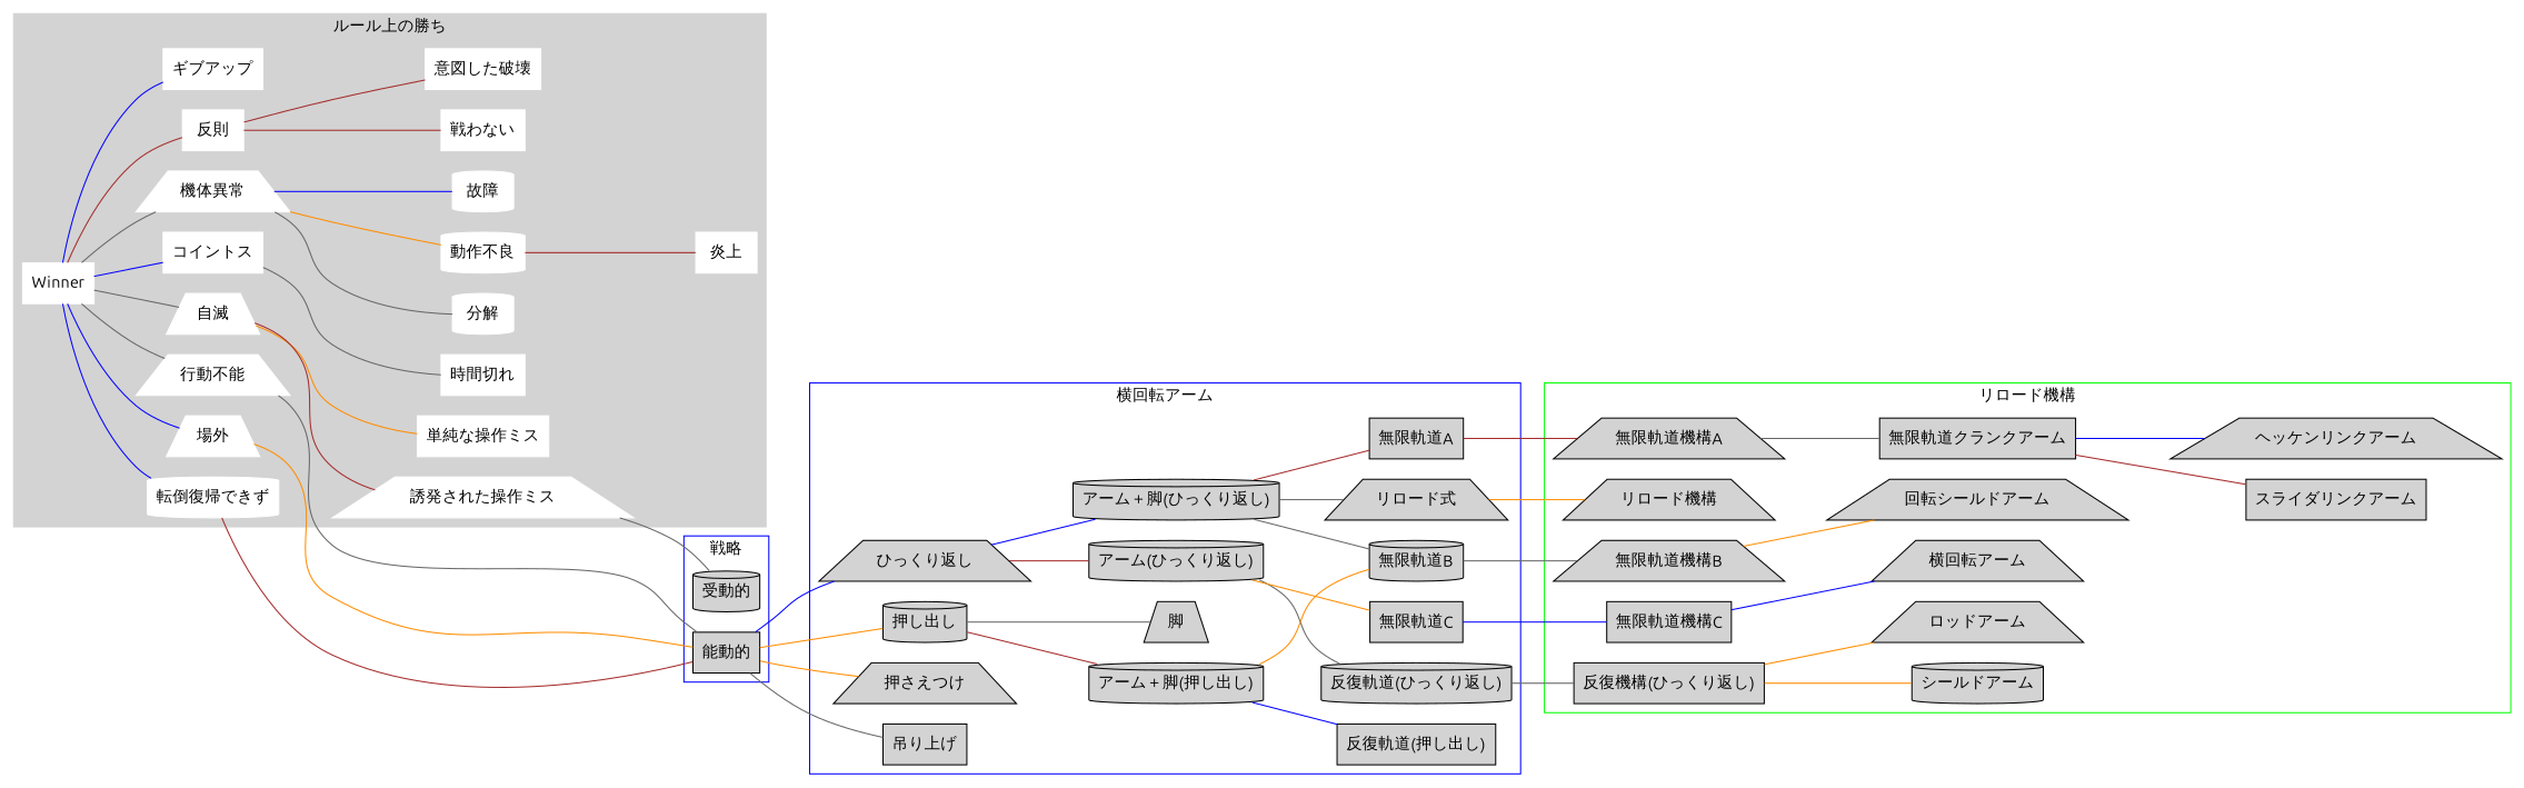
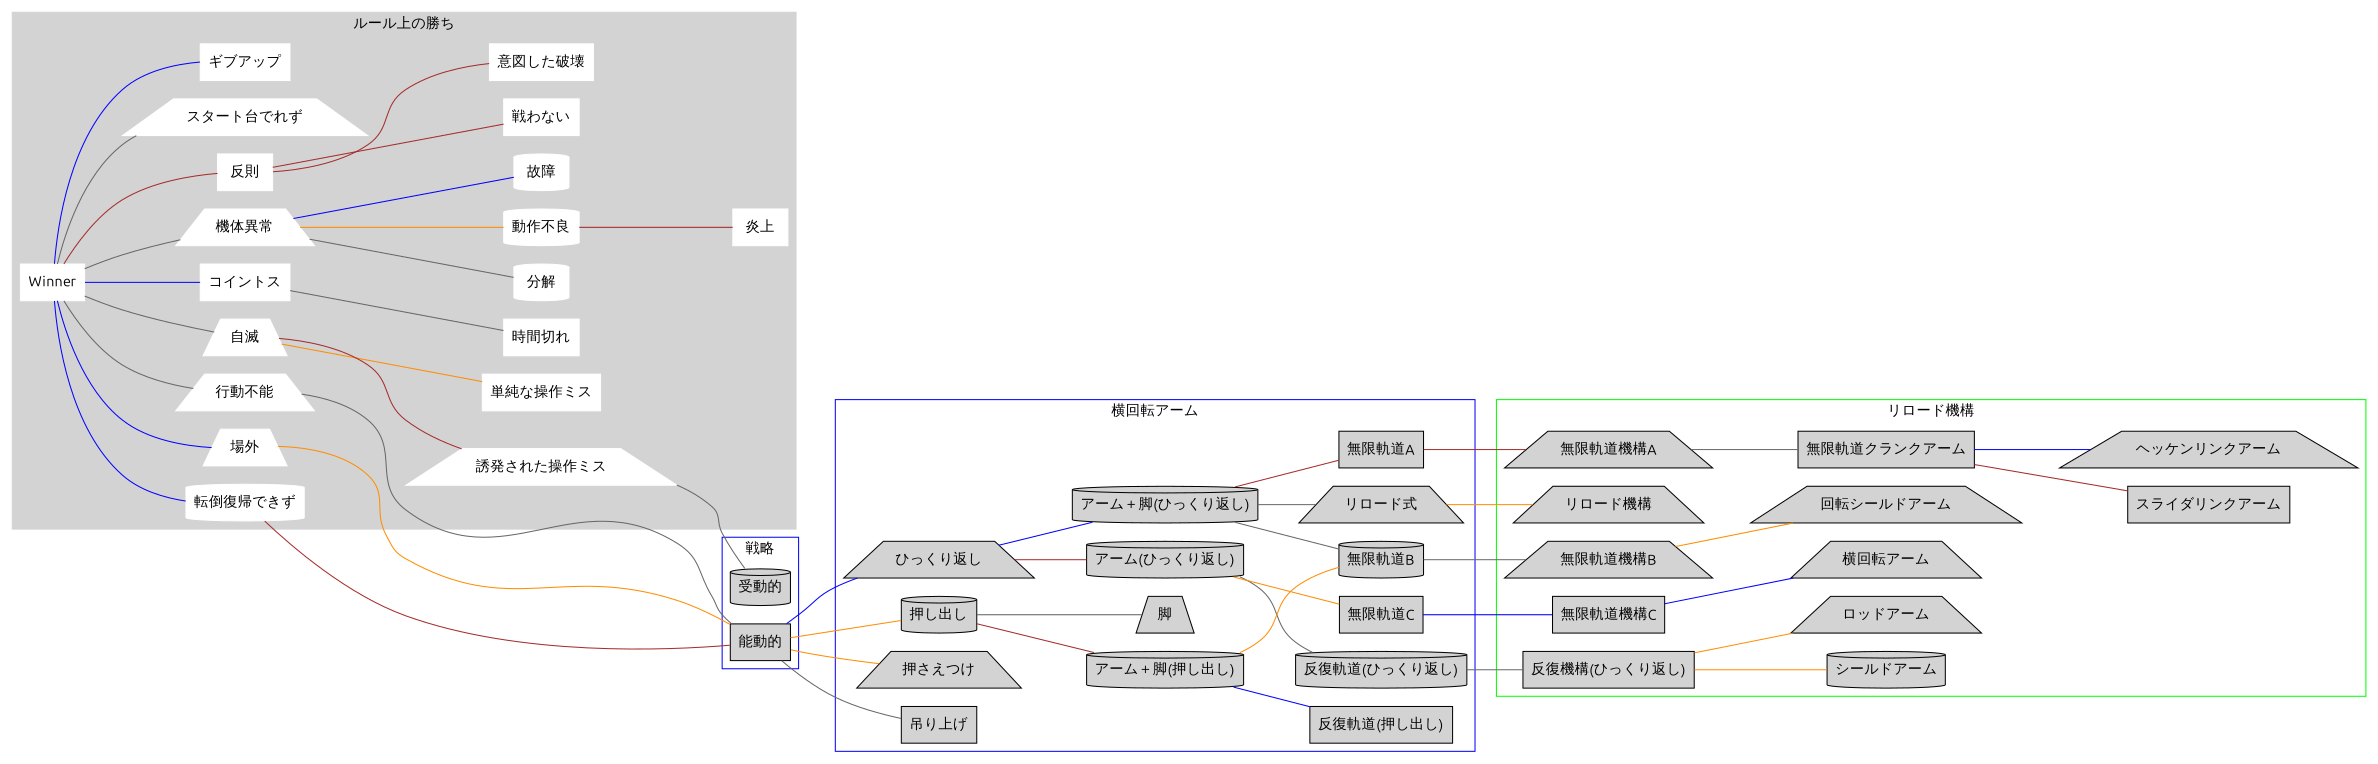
  graph {
    fontname=Ubuntu
    rankdir=LR
    node [fontname=Ubuntu shape=box style=filled]
    edge [color=gray40 fontname=Ubuntu]
    Winner [color=white]
    "自滅" [color=white shape=trapezium]
    "場外" [color=white shape=trapezium]
    "転倒復帰できず" [color=white shape=cylinder]
    "コイントス" [color=white]
    "行動不能" [color=white shape=trapezium]
    "機体異常" [color=white shape=trapezium]
    "反則" [color=white]
+   "スタート台でれず" [color=white shape=trapezium]
    "ギブアップ" [color=white]
    "単純な操作ミス" [color=white]
    "誘発された操作ミス" [color=white shape=trapezium]
    "時間切れ" [color=white]
    "動作不良" [color=white shape=cylinder]
    "故障" [color=white shape=cylinder]
    "分解" [color=white shape=cylinder]
    "意図した破壊" [color=white]
    "戦わない" [color=white]
    "炎上" [color=white]
    "能動的"
    "受動的" [shape=cylinder]
    "ひっくり返し" [shape=trapezium]
    "押し出し" [shape=cylinder]
    "押さえつけ" [shape=trapezium]
    "吊り上げ"
    "アーム＋脚(ひっくり返し)" [shape=cylinder]
    "アーム(ひっくり返し)" [shape=cylinder]
    "脚" [shape=trapezium]
    "アーム＋脚(押し出し)" [shape=cylinder]
    "無限軌道B" [shape=cylinder]
    "反復軌道(押し出し)"
    "リロード式" [shape=trapezium]
    "無限軌道A"
    "反復軌道(ひっくり返し)" [shape=cylinder]
    "無限軌道C"
    "リロード機構" [shape=trapezium]
    "反復機構(ひっくり返し)"
    "無限軌道機構C"
    "無限軌道機構A" [shape=trapezium]
    "無限軌道機構B" [shape=trapezium]
    "ロッドアーム" [shape=trapezium]
    "シールドアーム" [shape=cylinder]
    "無限軌道クランクアーム"
    "回転シールドアーム" [shape=trapezium]
    "横回転アーム" [shape=trapezium]
    "スライダリンクアーム"
    "ヘッケンリンクアーム" [shape=trapezium]
    subgraph cluster_1 {
      color=lightgrey
      label="ルール上の勝ち"
      style=filled
      Winner
      "自滅"
      "場外"
      "転倒復帰できず"
      "コイントス"
      "行動不能"
      "機体異常"
      "反則"
+     "スタート台でれず"
      "ギブアップ"
      "単純な操作ミス"
      "誘発された操作ミス"
      "時間切れ"
      "動作不良"
      "故障"
      "分解"
      "意図した破壊"
      "戦わない"
      "炎上"
    }
    subgraph cluster_2 {
      color=blue
      label="戦略"
      "能動的"
      "受動的"
    }
    subgraph cluster_3 {
      color=blue
      label="横回転アーム"
      "ひっくり返し"
      "押し出し"
      "押さえつけ"
      "吊り上げ"
      "アーム＋脚(ひっくり返し)"
      "アーム(ひっくり返し)"
      "脚"
      "アーム＋脚(押し出し)"
      "無限軌道B"
      "反復軌道(押し出し)"
      "リロード式"
      "無限軌道A"
      "反復軌道(ひっくり返し)"
      "無限軌道C"
    }
    subgraph cluster_4 {
      color=green
      label="リロード機構"
      "リロード機構"
      "反復機構(ひっくり返し)"
      "無限軌道機構C"
      "無限軌道機構A"
      "無限軌道機構B"
      "ロッドアーム"
      "シールドアーム"
      "無限軌道クランクアーム"
      "回転シールドアーム"
      "横回転アーム"
      "スライダリンクアーム"
      "ヘッケンリンクアーム"
    }
    Winner -- "自滅"
    Winner -- "場外" [color=blue]
    Winner -- "転倒復帰できず" [color=blue]
    Winner -- "コイントス" [color=blue]
    Winner -- "行動不能"
    Winner -- "機体異常"
    Winner -- "反則" [color=brown]
+   Winner -- "スタート台でれず"
    Winner -- "ギブアップ" [color=blue]
    "自滅" -- "単純な操作ミス" [color=darkorange]
    "自滅" -- "誘発された操作ミス" [color=brown]
    "場外" -- "能動的" [color=darkorange label="     "]
    "転倒復帰できず" -- "能動的" [color=brown label="     "]
    "コイントス" -- "時間切れ"
    "行動不能" -- "能動的" [label="     "]
    "機体異常" -- "動作不良" [color=darkorange]
    "機体異常" -- "故障" [color=blue]
    "機体異常" -- "分解"
    "反則" -- "意図した破壊" [color=brown]
    "反則" -- "戦わない" [color=brown]
    "誘発された操作ミス" -- "受動的" [label="     "]
    "動作不良" -- "炎上" [color=brown]
    "能動的" -- "ひっくり返し" [color=blue label="     "]
    "能動的" -- "押し出し" [color=darkorange label="     "]
    "能動的" -- "押さえつけ" [color=darkorange label="     "]
    "能動的" -- "吊り上げ" [label="     "]
    "ひっくり返し" -- "アーム＋脚(ひっくり返し)" [color=blue]
    "ひっくり返し" -- "アーム(ひっくり返し)" [color=brown]
    "押し出し" -- "脚"
    "押し出し" -- "アーム＋脚(押し出し)" [color=brown]
    "アーム＋脚(ひっくり返し)" -- "無限軌道B"
    "アーム＋脚(ひっくり返し)" -- "リロード式"
    "アーム＋脚(ひっくり返し)" -- "無限軌道A" [color=brown]
    "アーム(ひっくり返し)" -- "反復軌道(ひっくり返し)"
    "アーム(ひっくり返し)" -- "無限軌道C" [color=darkorange]
    "アーム＋脚(押し出し)" -- "無限軌道B" [color=darkorange]
    "アーム＋脚(押し出し)" -- "反復軌道(押し出し)" [color=blue]
    "無限軌道B" -- "無限軌道機構B"
    "リロード式" -- "リロード機構" [color=darkorange]
    "無限軌道A" -- "無限軌道機構A" [color=brown]
    "反復軌道(ひっくり返し)" -- "反復機構(ひっくり返し)"
    "無限軌道C" -- "無限軌道機構C" [color=blue]
    "反復機構(ひっくり返し)" -- "ロッドアーム" [color=darkorange]
    "反復機構(ひっくり返し)" -- "シールドアーム" [color=darkorange]
    "無限軌道機構C" -- "横回転アーム" [color=blue]
    "無限軌道機構A" -- "無限軌道クランクアーム"
    "無限軌道機構B" -- "回転シールドアーム" [color=darkorange]
    "無限軌道クランクアーム" -- "スライダリンクアーム" [color=brown]
    "無限軌道クランクアーム" -- "ヘッケンリンクアーム" [color=blue]
  }
